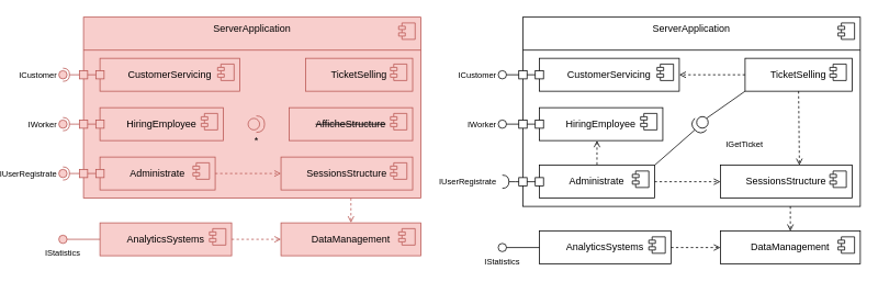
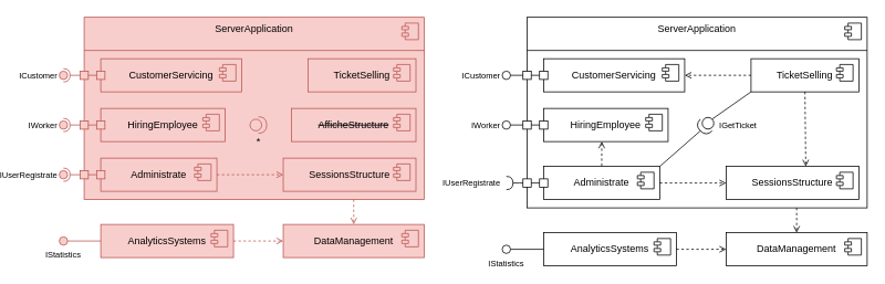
  <mxCell id="0" />
  <mxCell id="1" parent="0" />
  <mxCell id="2" value="ServerApplication" style="html=1;dropTarget=0;whiteSpace=wrap;verticalAlign=top;" parent="1" vertex="1"><mxGeometry x="584" y="20" width="410" height="230" as="geometry" /></mxCell>
  <mxCell id="3" value="" style="shape=module;jettyWidth=8;jettyHeight=4;" parent="2" vertex="1"><mxGeometry x="1" width="20" height="20" relative="1" as="geometry"><mxPoint x="-27" y="7" as="offset" /></mxGeometry></mxCell>
  <mxCell id="4" value="" style="endArrow=none;html=1;rounded=0;exitX=0.998;exitY=0.103;exitDx=0;exitDy=0;exitPerimeter=0;entryX=0.003;entryY=0.103;entryDx=0;entryDy=0;entryPerimeter=0;" parent="1" edge="1"><mxGeometry width="50" height="50" relative="1" as="geometry"><mxPoint x="994" y="60" as="sourcePoint" /><mxPoint x="584" y="60" as="targetPoint" /></mxGeometry></mxCell>
  <mxCell id="5" value="Administrate" style="html=1;dropTarget=0;whiteSpace=wrap;align=center;verticalAlign=middle;" parent="1" vertex="1"><mxGeometry x="604" y="200" width="140" height="40" as="geometry" /></mxCell>
  <mxCell id="6" value="" style="shape=module;jettyWidth=8;jettyHeight=4;" parent="5" vertex="1"><mxGeometry x="1" width="20" height="20" relative="1" as="geometry"><mxPoint x="-27" y="7" as="offset" /></mxGeometry></mxCell>
  <mxCell id="7" value="AnalyticsSystems" style="html=1;dropTarget=0;whiteSpace=wrap;align=center;verticalAlign=middle;" parent="1" vertex="1"><mxGeometry x="604" y="280" width="160" height="40" as="geometry" /></mxCell>
  <mxCell id="8" value="" style="shape=module;jettyWidth=8;jettyHeight=4;" parent="7" vertex="1"><mxGeometry x="1" width="20" height="20" relative="1" as="geometry"><mxPoint x="-27" y="7" as="offset" /></mxGeometry></mxCell>
  <mxCell id="9" value="DataManagement" style="html=1;dropTarget=0;whiteSpace=wrap;align=center;verticalAlign=middle;" parent="1" vertex="1"><mxGeometry x="824" y="280" width="170" height="40" as="geometry" /></mxCell>
  <mxCell id="10" value="" style="shape=module;jettyWidth=8;jettyHeight=4;" parent="9" vertex="1"><mxGeometry x="1" width="20" height="20" relative="1" as="geometry"><mxPoint x="-27" y="7" as="offset" /></mxGeometry></mxCell>
  <mxCell id="11" value="IStatistics" style="ellipse;whiteSpace=wrap;html=1;aspect=fixed;labelPosition=center;verticalLabelPosition=bottom;align=center;verticalAlign=top;fontSize=10;" parent="1" vertex="1"><mxGeometry x="554" y="295" width="10" height="10" as="geometry" /></mxCell>
  <mxCell id="12" value="" style="endArrow=open;dashed=1;html=1;rounded=0;entryX=0;entryY=0.5;entryDx=0;entryDy=0;exitX=1;exitY=0.5;exitDx=0;exitDy=0;endFill=0;" parent="1" source="7" target="9" edge="1"><mxGeometry width="50" height="50" relative="1" as="geometry"><mxPoint x="704" y="340" as="sourcePoint" /><mxPoint x="754" y="290" as="targetPoint" /></mxGeometry></mxCell>
  <mxCell id="13" value="SessionsStructure" style="html=1;dropTarget=0;whiteSpace=wrap;align=center;verticalAlign=middle;" parent="1" vertex="1"><mxGeometry x="824" y="200" width="160" height="40" as="geometry" /></mxCell>
  <mxCell id="14" value="" style="shape=module;jettyWidth=8;jettyHeight=4;" parent="13" vertex="1"><mxGeometry x="1" width="20" height="20" relative="1" as="geometry"><mxPoint x="-27" y="7" as="offset" /></mxGeometry></mxCell>
  <mxCell id="15" value="HiringEmployee" style="html=1;dropTarget=0;whiteSpace=wrap;align=center;verticalAlign=middle;" parent="1" vertex="1"><mxGeometry x="604" y="130" width="150" height="40" as="geometry" /></mxCell>
  <mxCell id="16" value="" style="shape=module;jettyWidth=8;jettyHeight=4;" parent="15" vertex="1"><mxGeometry x="1" width="20" height="20" relative="1" as="geometry"><mxPoint x="-27" y="7" as="offset" /></mxGeometry></mxCell>
  <mxCell id="17" value="TicketSelling" style="html=1;dropTarget=0;whiteSpace=wrap;align=center;verticalAlign=middle;" parent="1" vertex="1"><mxGeometry x="854" y="70" width="130" height="40" as="geometry" /></mxCell>
  <mxCell id="18" value="" style="shape=module;jettyWidth=8;jettyHeight=4;" parent="17" vertex="1"><mxGeometry x="1" width="20" height="20" relative="1" as="geometry"><mxPoint x="-27" y="7" as="offset" /></mxGeometry></mxCell>
  <mxCell id="19" value="CustomerServicing" style="html=1;dropTarget=0;whiteSpace=wrap;align=center;verticalAlign=middle;" parent="1" vertex="1"><mxGeometry x="604" y="70" width="170" height="40" as="geometry" /></mxCell>
  <mxCell id="20" value="" style="shape=module;jettyWidth=8;jettyHeight=4;" parent="19" vertex="1"><mxGeometry x="1" width="20" height="20" relative="1" as="geometry"><mxPoint x="-27" y="7" as="offset" /></mxGeometry></mxCell>
  <mxCell id="21" value="" style="rounded=0;orthogonalLoop=1;jettySize=auto;html=1;endArrow=halfCircle;endFill=0;endSize=6;strokeWidth=1;sketch=0;fontSize=12;curved=1;" parent="1" target="22" edge="1"><mxGeometry relative="1" as="geometry"><mxPoint x="584" y="220" as="sourcePoint" /></mxGeometry></mxCell>
  <mxCell id="22" value="IUserRegistrate" style="ellipse;whiteSpace=wrap;html=1;align=right;aspect=fixed;fillColor=none;strokeColor=none;resizable=0;perimeter=centerPerimeter;rotatable=0;allowArrows=0;points=[];outlineConnect=1;labelPosition=left;verticalLabelPosition=middle;verticalAlign=middle;fontSize=10;" parent="1" vertex="1"><mxGeometry x="554" y="215" width="10" height="10" as="geometry" /></mxCell>
  <mxCell id="23" value="" style="whiteSpace=wrap;html=1;aspect=fixed;" parent="1" vertex="1"><mxGeometry x="599" y="215" width="10" height="10" as="geometry" /></mxCell>
  <mxCell id="24" value="" style="whiteSpace=wrap;html=1;aspect=fixed;" parent="1" vertex="1"><mxGeometry x="579" y="215" width="10" height="10" as="geometry" /></mxCell>
  <mxCell id="25" value="" style="endArrow=none;html=1;rounded=0;exitX=1;exitY=0.5;exitDx=0;exitDy=0;entryX=0;entryY=0.5;entryDx=0;entryDy=0;" parent="1" source="24" target="23" edge="1"><mxGeometry width="50" height="50" relative="1" as="geometry"><mxPoint x="704" y="320" as="sourcePoint" /><mxPoint x="754" y="270" as="targetPoint" /></mxGeometry></mxCell>
  <mxCell id="26" value="" style="whiteSpace=wrap;html=1;aspect=fixed;" parent="1" vertex="1"><mxGeometry x="599" y="145" width="10" height="10" as="geometry" /></mxCell>
  <mxCell id="27" value="" style="whiteSpace=wrap;html=1;aspect=fixed;" parent="1" vertex="1"><mxGeometry x="579" y="145" width="10" height="10" as="geometry" /></mxCell>
  <mxCell id="28" value="" style="endArrow=none;html=1;rounded=0;exitX=1;exitY=0.5;exitDx=0;exitDy=0;entryX=0;entryY=0.5;entryDx=0;entryDy=0;" parent="1" source="27" target="26" edge="1"><mxGeometry width="50" height="50" relative="1" as="geometry"><mxPoint x="704" y="250" as="sourcePoint" /><mxPoint x="754" y="200" as="targetPoint" /></mxGeometry></mxCell>
  <mxCell id="29" value="" style="endArrow=none;html=1;rounded=0;exitX=1;exitY=0.5;exitDx=0;exitDy=0;entryX=0;entryY=0.5;entryDx=0;entryDy=0;" parent="1" source="11" target="7" edge="1"><mxGeometry width="50" height="50" relative="1" as="geometry"><mxPoint x="694" y="300" as="sourcePoint" /><mxPoint x="744" y="250" as="targetPoint" /></mxGeometry></mxCell>
  <mxCell id="30" value="" style="endArrow=open;dashed=1;html=1;rounded=0;entryX=0.5;entryY=0;entryDx=0;entryDy=0;endFill=0;" parent="1" target="9" edge="1"><mxGeometry width="50" height="50" relative="1" as="geometry"><mxPoint x="909" y="250" as="sourcePoint" /><mxPoint x="834" y="300" as="targetPoint" /></mxGeometry></mxCell>
  <mxCell id="31" value="" style="endArrow=open;dashed=1;html=1;rounded=0;exitX=1;exitY=0.5;exitDx=0;exitDy=0;entryX=0;entryY=0.5;entryDx=0;entryDy=0;endFill=0;" parent="1" source="5" target="13" edge="1"><mxGeometry width="50" height="50" relative="1" as="geometry"><mxPoint x="800" y="240" as="sourcePoint" /><mxPoint x="850" y="190" as="targetPoint" /></mxGeometry></mxCell>
  <mxCell id="32" value="" style="endArrow=open;dashed=1;html=1;rounded=0;exitX=0;exitY=0.5;exitDx=0;exitDy=0;entryX=1;entryY=0.5;entryDx=0;entryDy=0;endFill=0;" edge="1" parent="1" source="17" target="19"><mxGeometry width="50" height="50" relative="1" as="geometry"><mxPoint x="760" y="190" as="sourcePoint" /><mxPoint x="810" y="140" as="targetPoint" /></mxGeometry></mxCell>
  <mxCell id="33" value="" style="endArrow=open;dashed=1;html=1;rounded=0;exitX=0.5;exitY=1;exitDx=0;exitDy=0;endFill=0;" edge="1" parent="1" source="17"><mxGeometry width="50" height="50" relative="1" as="geometry"><mxPoint x="864" y="100" as="sourcePoint" /><mxPoint x="920" y="200" as="targetPoint" /></mxGeometry></mxCell>
  <mxCell id="34" value="" style="endArrow=none;html=1;rounded=0;exitX=0;exitY=0.5;exitDx=0;exitDy=0;entryX=0;entryY=1;entryDx=0;entryDy=0;exitPerimeter=0;" edge="1" parent="1" source="36" target="17"><mxGeometry width="50" height="50" relative="1" as="geometry"><mxPoint x="760" y="190" as="sourcePoint" /><mxPoint x="810" y="140" as="targetPoint" /></mxGeometry></mxCell>
  <mxCell id="35" value="" style="endArrow=none;html=1;rounded=0;exitX=1;exitY=0;exitDx=0;exitDy=0;entryX=1;entryY=0.5;entryDx=0;entryDy=0;entryPerimeter=0;" edge="1" parent="1" source="5" target="36"><mxGeometry width="50" height="50" relative="1" as="geometry"><mxPoint x="744" y="190" as="sourcePoint" /><mxPoint x="854" y="110" as="targetPoint" /></mxGeometry></mxCell>
  <mxCell id="36" value="" style="shape=providedRequiredInterface;html=1;verticalLabelPosition=bottom;sketch=0;rotation=135;" vertex="1" parent="1"><mxGeometry x="790" y="140" width="20" height="20" as="geometry" /></mxCell>
- <mxCell id="37" value="IGetTicket" style="text;strokeColor=none;fillColor=none;align=left;verticalAlign=top;spacingLeft=4;spacingRight=4;overflow=hidden;rotatable=0;points=[[0,0.5],[1,0.5]];portConstraint=eastwest;fontSize=10;" vertex="1" parent="1"><mxGeometry x="825" y="163" width="60" height="24" as="geometry" /></mxCell>
+ <mxCell id="37" value="IGetTicket" style="text;strokeColor=none;fillColor=none;align=left;verticalAlign=top;spacingLeft=4;spacingRight=4;overflow=hidden;rotatable=0;points=[[0,0.5],[1,0.5]];portConstraint=eastwest;fontSize=10;" vertex="1" parent="1"><mxGeometry x="810" y="138" width="60" height="24" as="geometry" /></mxCell>
  <mxCell id="38" value="IWorker" style="ellipse;whiteSpace=wrap;html=1;aspect=fixed;labelPosition=left;verticalLabelPosition=middle;align=right;verticalAlign=middle;fontSize=10;" vertex="1" parent="1"><mxGeometry x="554" y="145" width="10" height="10" as="geometry" /></mxCell>
  <mxCell id="39" value="" style="endArrow=none;html=1;rounded=0;exitX=1;exitY=0.5;exitDx=0;exitDy=0;entryX=0;entryY=0.5;entryDx=0;entryDy=0;" edge="1" parent="1" source="38" target="27"><mxGeometry width="50" height="50" relative="1" as="geometry"><mxPoint x="770" y="190" as="sourcePoint" /><mxPoint x="580" y="150" as="targetPoint" /></mxGeometry></mxCell>
  <mxCell id="40" value="" style="endArrow=none;dashed=1;html=1;rounded=0;entryX=0.5;entryY=0;entryDx=0;entryDy=0;endFill=0;startArrow=open;startFill=0;" edge="1" parent="1" target="5"><mxGeometry width="50" height="50" relative="1" as="geometry"><mxPoint x="674" y="170" as="sourcePoint" /><mxPoint x="673.75" y="190" as="targetPoint" /></mxGeometry></mxCell>
  <mxCell id="41" value="ServerApplication" style="html=1;dropTarget=0;whiteSpace=wrap;verticalAlign=top;fillColor=#f8cecc;strokeColor=#b85450;" vertex="1" parent="1"><mxGeometry x="50" y="20" width="410" height="220" as="geometry" /></mxCell>
  <mxCell id="42" value="" style="shape=module;jettyWidth=8;jettyHeight=4;fillColor=#f8cecc;strokeColor=#b85450;" vertex="1" parent="41"><mxGeometry x="1" width="20" height="20" relative="1" as="geometry"><mxPoint x="-27" y="7" as="offset" /></mxGeometry></mxCell>
  <mxCell id="43" value="" style="endArrow=none;html=1;rounded=0;exitX=0.998;exitY=0.103;exitDx=0;exitDy=0;exitPerimeter=0;entryX=0.003;entryY=0.103;entryDx=0;entryDy=0;entryPerimeter=0;fillColor=#f8cecc;strokeColor=#b85450;" edge="1" parent="1"><mxGeometry width="50" height="50" relative="1" as="geometry"><mxPoint x="460" y="60" as="sourcePoint" /><mxPoint x="50" y="60" as="targetPoint" /></mxGeometry></mxCell>
  <mxCell id="44" value="Administrate" style="html=1;dropTarget=0;whiteSpace=wrap;align=center;verticalAlign=middle;fillColor=#f8cecc;strokeColor=#b85450;" vertex="1" parent="1"><mxGeometry x="70" y="190" width="140" height="40" as="geometry" /></mxCell>
  <mxCell id="45" value="" style="shape=module;jettyWidth=8;jettyHeight=4;fillColor=#f8cecc;strokeColor=#b85450;" vertex="1" parent="44"><mxGeometry x="1" width="20" height="20" relative="1" as="geometry"><mxPoint x="-27" y="7" as="offset" /></mxGeometry></mxCell>
  <mxCell id="46" value="AnalyticsSystems" style="html=1;dropTarget=0;whiteSpace=wrap;align=center;verticalAlign=middle;fillColor=#f8cecc;strokeColor=#b85450;" vertex="1" parent="1"><mxGeometry x="70" y="270" width="160" height="40" as="geometry" /></mxCell>
  <mxCell id="47" value="" style="shape=module;jettyWidth=8;jettyHeight=4;fillColor=#f8cecc;strokeColor=#b85450;" vertex="1" parent="46"><mxGeometry x="1" width="20" height="20" relative="1" as="geometry"><mxPoint x="-27" y="7" as="offset" /></mxGeometry></mxCell>
  <mxCell id="48" value="DataManagement" style="html=1;dropTarget=0;whiteSpace=wrap;align=center;verticalAlign=middle;fillColor=#f8cecc;strokeColor=#b85450;" vertex="1" parent="1"><mxGeometry x="290" y="270" width="170" height="40" as="geometry" /></mxCell>
  <mxCell id="49" value="" style="shape=module;jettyWidth=8;jettyHeight=4;fillColor=#f8cecc;strokeColor=#b85450;" vertex="1" parent="48"><mxGeometry x="1" width="20" height="20" relative="1" as="geometry"><mxPoint x="-27" y="7" as="offset" /></mxGeometry></mxCell>
  <mxCell id="50" value="IStatistics" style="ellipse;whiteSpace=wrap;html=1;aspect=fixed;labelPosition=center;verticalLabelPosition=bottom;align=center;verticalAlign=top;fontSize=10;fillColor=#f8cecc;strokeColor=#b85450;" vertex="1" parent="1"><mxGeometry x="20" y="285" width="10" height="10" as="geometry" /></mxCell>
  <mxCell id="51" value="" style="endArrow=open;dashed=1;html=1;rounded=0;entryX=0;entryY=0.5;entryDx=0;entryDy=0;exitX=1;exitY=0.5;exitDx=0;exitDy=0;endFill=0;fillColor=#f8cecc;strokeColor=#b85450;" edge="1" parent="1" source="46" target="48"><mxGeometry width="50" height="50" relative="1" as="geometry"><mxPoint x="170" y="330" as="sourcePoint" /><mxPoint x="220" y="280" as="targetPoint" /></mxGeometry></mxCell>
  <mxCell id="52" value="&lt;strike&gt;AfficheStructure&lt;/strike&gt;" style="html=1;dropTarget=0;whiteSpace=wrap;align=center;verticalAlign=middle;fillColor=#f8cecc;strokeColor=#b85450;" vertex="1" parent="1"><mxGeometry x="300" y="130" width="150" height="40" as="geometry" /></mxCell>
  <mxCell id="53" value="" style="shape=module;jettyWidth=8;jettyHeight=4;fillColor=#f8cecc;strokeColor=#b85450;" vertex="1" parent="52"><mxGeometry x="1" width="20" height="20" relative="1" as="geometry"><mxPoint x="-27" y="7" as="offset" /></mxGeometry></mxCell>
  <mxCell id="54" value="SessionsStructure" style="html=1;dropTarget=0;whiteSpace=wrap;align=center;verticalAlign=middle;fillColor=#f8cecc;strokeColor=#b85450;" vertex="1" parent="1"><mxGeometry x="290" y="190" width="160" height="40" as="geometry" /></mxCell>
  <mxCell id="55" value="" style="shape=module;jettyWidth=8;jettyHeight=4;fillColor=#f8cecc;strokeColor=#b85450;" vertex="1" parent="54"><mxGeometry x="1" width="20" height="20" relative="1" as="geometry"><mxPoint x="-27" y="7" as="offset" /></mxGeometry></mxCell>
  <mxCell id="56" value="HiringEmployee" style="html=1;dropTarget=0;whiteSpace=wrap;align=center;verticalAlign=middle;fillColor=#f8cecc;strokeColor=#b85450;" vertex="1" parent="1"><mxGeometry x="70" y="130" width="150" height="40" as="geometry" /></mxCell>
  <mxCell id="57" value="" style="shape=module;jettyWidth=8;jettyHeight=4;fillColor=#f8cecc;strokeColor=#b85450;" vertex="1" parent="56"><mxGeometry x="1" width="20" height="20" relative="1" as="geometry"><mxPoint x="-27" y="7" as="offset" /></mxGeometry></mxCell>
  <mxCell id="58" value="TicketSelling" style="html=1;dropTarget=0;whiteSpace=wrap;align=center;verticalAlign=middle;fillColor=#f8cecc;strokeColor=#b85450;" vertex="1" parent="1"><mxGeometry x="320" y="70" width="130" height="40" as="geometry" /></mxCell>
  <mxCell id="59" value="" style="shape=module;jettyWidth=8;jettyHeight=4;fillColor=#f8cecc;strokeColor=#b85450;" vertex="1" parent="58"><mxGeometry x="1" width="20" height="20" relative="1" as="geometry"><mxPoint x="-27" y="7" as="offset" /></mxGeometry></mxCell>
  <mxCell id="60" value="CustomerServicing" style="html=1;dropTarget=0;whiteSpace=wrap;align=center;verticalAlign=middle;fillColor=#f8cecc;strokeColor=#b85450;" vertex="1" parent="1"><mxGeometry x="70" y="70" width="170" height="40" as="geometry" /></mxCell>
  <mxCell id="61" value="" style="shape=module;jettyWidth=8;jettyHeight=4;fillColor=#f8cecc;strokeColor=#b85450;" vertex="1" parent="60"><mxGeometry x="1" width="20" height="20" relative="1" as="geometry"><mxPoint x="-27" y="7" as="offset" /></mxGeometry></mxCell>
  <mxCell id="62" value="*" style="shape=providedRequiredInterface;html=1;verticalLabelPosition=bottom;sketch=0;fillColor=#f8cecc;strokeColor=#b85450;" vertex="1" parent="1"><mxGeometry x="250" y="140" width="20" height="20" as="geometry" /></mxCell>
  <mxCell id="63" value="" style="rounded=0;orthogonalLoop=1;jettySize=auto;html=1;endArrow=halfCircle;endFill=0;endSize=6;strokeWidth=1;sketch=0;fontSize=12;curved=1;fillColor=#f8cecc;strokeColor=#b85450;" edge="1" parent="1" target="64"><mxGeometry relative="1" as="geometry"><mxPoint x="50" y="210" as="sourcePoint" /></mxGeometry></mxCell>
  <mxCell id="64" value="IUserRegistrate" style="ellipse;whiteSpace=wrap;html=1;align=right;aspect=fixed;fillColor=#f8cecc;strokeColor=#b85450;resizable=0;perimeter=centerPerimeter;rotatable=0;allowArrows=0;points=[];outlineConnect=1;labelPosition=left;verticalLabelPosition=middle;verticalAlign=middle;fontSize=10;" vertex="1" parent="1"><mxGeometry x="20" y="205" width="10" height="10" as="geometry" /></mxCell>
  <mxCell id="65" value="" style="whiteSpace=wrap;html=1;aspect=fixed;fillColor=#f8cecc;strokeColor=#b85450;" vertex="1" parent="1"><mxGeometry x="65" y="205" width="10" height="10" as="geometry" /></mxCell>
  <mxCell id="66" value="" style="whiteSpace=wrap;html=1;aspect=fixed;fillColor=#f8cecc;strokeColor=#b85450;" vertex="1" parent="1"><mxGeometry x="45" y="205" width="10" height="10" as="geometry" /></mxCell>
  <mxCell id="67" value="" style="endArrow=none;html=1;rounded=0;exitX=1;exitY=0.5;exitDx=0;exitDy=0;entryX=0;entryY=0.5;entryDx=0;entryDy=0;fillColor=#f8cecc;strokeColor=#b85450;" edge="1" parent="1" source="66" target="65"><mxGeometry width="50" height="50" relative="1" as="geometry"><mxPoint x="170" y="310" as="sourcePoint" /><mxPoint x="220" y="260" as="targetPoint" /></mxGeometry></mxCell>
  <mxCell id="68" value="" style="rounded=0;orthogonalLoop=1;jettySize=auto;html=1;endArrow=halfCircle;endFill=0;endSize=6;strokeWidth=1;sketch=0;fontSize=12;curved=1;fillColor=#f8cecc;strokeColor=#b85450;" edge="1" parent="1" target="69"><mxGeometry relative="1" as="geometry"><mxPoint x="50" y="150" as="sourcePoint" /></mxGeometry></mxCell>
  <mxCell id="69" value="IWorker" style="ellipse;whiteSpace=wrap;html=1;align=right;aspect=fixed;fillColor=#f8cecc;strokeColor=#b85450;resizable=0;perimeter=centerPerimeter;rotatable=0;allowArrows=0;points=[];outlineConnect=1;labelPosition=left;verticalLabelPosition=middle;verticalAlign=middle;fontSize=10;" vertex="1" parent="1"><mxGeometry x="20" y="145" width="10" height="10" as="geometry" /></mxCell>
  <mxCell id="70" value="" style="whiteSpace=wrap;html=1;aspect=fixed;fillColor=#f8cecc;strokeColor=#b85450;" vertex="1" parent="1"><mxGeometry x="65" y="145" width="10" height="10" as="geometry" /></mxCell>
  <mxCell id="71" value="" style="whiteSpace=wrap;html=1;aspect=fixed;fillColor=#f8cecc;strokeColor=#b85450;" vertex="1" parent="1"><mxGeometry x="45" y="145" width="10" height="10" as="geometry" /></mxCell>
  <mxCell id="72" value="" style="endArrow=none;html=1;rounded=0;exitX=1;exitY=0.5;exitDx=0;exitDy=0;entryX=0;entryY=0.5;entryDx=0;entryDy=0;fillColor=#f8cecc;strokeColor=#b85450;" edge="1" parent="1" source="71" target="70"><mxGeometry width="50" height="50" relative="1" as="geometry"><mxPoint x="170" y="250" as="sourcePoint" /><mxPoint x="220" y="200" as="targetPoint" /></mxGeometry></mxCell>
  <mxCell id="73" value="" style="endArrow=none;html=1;rounded=0;exitX=1;exitY=0.5;exitDx=0;exitDy=0;entryX=0;entryY=0.5;entryDx=0;entryDy=0;fillColor=#f8cecc;strokeColor=#b85450;" edge="1" parent="1" source="50" target="46"><mxGeometry width="50" height="50" relative="1" as="geometry"><mxPoint x="160" y="290" as="sourcePoint" /><mxPoint x="210" y="240" as="targetPoint" /></mxGeometry></mxCell>
  <mxCell id="74" value="" style="endArrow=open;dashed=1;html=1;rounded=0;entryX=0.5;entryY=0;entryDx=0;entryDy=0;endFill=0;fillColor=#f8cecc;strokeColor=#b85450;" edge="1" parent="1" target="48"><mxGeometry width="50" height="50" relative="1" as="geometry"><mxPoint x="375" y="240" as="sourcePoint" /><mxPoint x="300" y="290" as="targetPoint" /></mxGeometry></mxCell>
  <mxCell id="75" value="" style="endArrow=open;dashed=1;html=1;rounded=0;exitX=1;exitY=0.5;exitDx=0;exitDy=0;entryX=0;entryY=0.5;entryDx=0;entryDy=0;endFill=0;fillColor=#f8cecc;strokeColor=#b85450;" edge="1" parent="1" source="44" target="54"><mxGeometry width="50" height="50" relative="1" as="geometry"><mxPoint x="266" y="230" as="sourcePoint" /><mxPoint x="316" y="180" as="targetPoint" /></mxGeometry></mxCell>
  <mxCell id="76" value="" style="rounded=0;orthogonalLoop=1;jettySize=auto;html=1;endArrow=halfCircle;endFill=0;endSize=6;strokeWidth=1;sketch=0;fontSize=12;curved=1;fillColor=#f8cecc;strokeColor=#b85450;" edge="1" parent="1" target="77"><mxGeometry relative="1" as="geometry"><mxPoint x="50" y="90" as="sourcePoint" /></mxGeometry></mxCell>
  <mxCell id="77" value="ICustomer" style="ellipse;whiteSpace=wrap;html=1;align=right;aspect=fixed;fillColor=#f8cecc;strokeColor=#b85450;resizable=0;perimeter=centerPerimeter;rotatable=0;allowArrows=0;points=[];outlineConnect=1;labelPosition=left;verticalLabelPosition=middle;verticalAlign=middle;fontSize=10;" vertex="1" parent="1"><mxGeometry x="20" y="85" width="10" height="10" as="geometry" /></mxCell>
  <mxCell id="78" value="" style="whiteSpace=wrap;html=1;aspect=fixed;fillColor=#f8cecc;strokeColor=#b85450;" vertex="1" parent="1"><mxGeometry x="65" y="85" width="10" height="10" as="geometry" /></mxCell>
  <mxCell id="79" value="" style="whiteSpace=wrap;html=1;aspect=fixed;fillColor=#f8cecc;strokeColor=#b85450;" vertex="1" parent="1"><mxGeometry x="45" y="85" width="10" height="10" as="geometry" /></mxCell>
  <mxCell id="80" value="" style="endArrow=none;html=1;rounded=0;exitX=1;exitY=0.5;exitDx=0;exitDy=0;entryX=0;entryY=0.5;entryDx=0;entryDy=0;fillColor=#f8cecc;strokeColor=#b85450;" edge="1" parent="1" source="79" target="78"><mxGeometry width="50" height="50" relative="1" as="geometry"><mxPoint x="180" y="345" as="sourcePoint" /><mxPoint x="230" y="295" as="targetPoint" /></mxGeometry></mxCell>
  <mxCell id="81" value="" style="whiteSpace=wrap;html=1;aspect=fixed;" vertex="1" parent="1"><mxGeometry x="599" y="85" width="10" height="10" as="geometry" /></mxCell>
  <mxCell id="82" value="" style="whiteSpace=wrap;html=1;aspect=fixed;" vertex="1" parent="1"><mxGeometry x="579" y="85" width="10" height="10" as="geometry" /></mxCell>
  <mxCell id="83" value="" style="endArrow=none;html=1;rounded=0;exitX=1;exitY=0.5;exitDx=0;exitDy=0;entryX=0;entryY=0.5;entryDx=0;entryDy=0;" edge="1" parent="1" source="82" target="81"><mxGeometry width="50" height="50" relative="1" as="geometry"><mxPoint x="704" y="190" as="sourcePoint" /><mxPoint x="754" y="140" as="targetPoint" /></mxGeometry></mxCell>
  <mxCell id="84" value="ICustomer" style="ellipse;whiteSpace=wrap;html=1;aspect=fixed;labelPosition=left;verticalLabelPosition=middle;align=right;verticalAlign=middle;fontSize=10;" vertex="1" parent="1"><mxGeometry x="554" y="85" width="10" height="10" as="geometry" /></mxCell>
  <mxCell id="85" value="" style="endArrow=none;html=1;rounded=0;exitX=1;exitY=0.5;exitDx=0;exitDy=0;entryX=0;entryY=0.5;entryDx=0;entryDy=0;" edge="1" parent="1" source="84" target="82"><mxGeometry width="50" height="50" relative="1" as="geometry"><mxPoint x="770" y="130" as="sourcePoint" /><mxPoint x="580" y="90" as="targetPoint" /></mxGeometry></mxCell>
